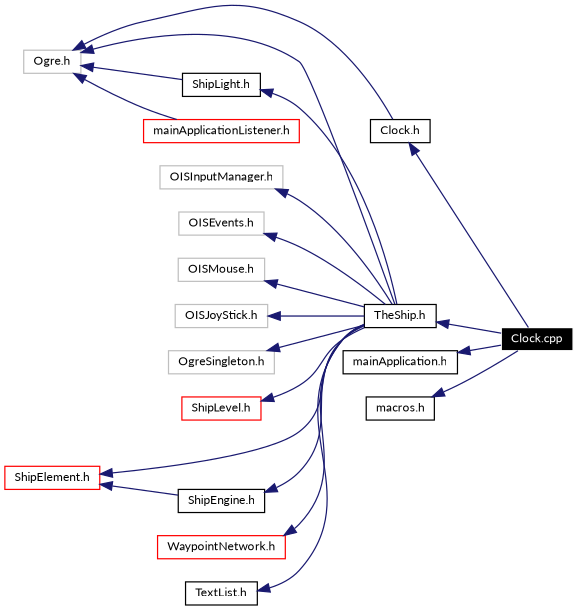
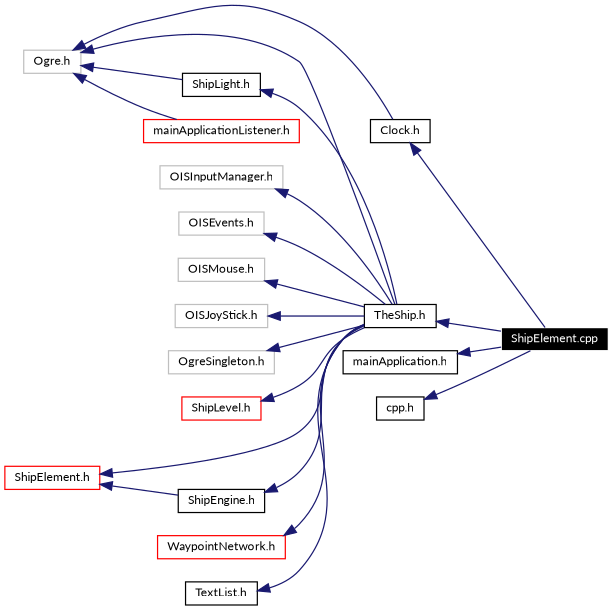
  digraph {
    fontname=Lato
    rankdir=LR
    node [color=black fontname=Lato fontsize=10 shape=record]
    edge [color=midnightblue dir=back fontname=Lato fontsize=10 labelfontname=Helvetica labelfontsize=10 style=solid]
-   n1 [color=white fillcolor=black fontcolor=white height=0.2 label="Clock.cpp" style=filled width=0.4]
+   n1 [color=white fillcolor=black fontcolor=white height=0.2 label="ShipElement.cpp" style=filled width=0.4]
    n2 [height=0.2 label="Clock.h" width=0.4]
    n3 [color=grey75 height=0.2 label="Ogre.h" width=0.4]
    n4 [height=0.2 label="TheShip.h" width=0.4]
    n5 [height=0.2 label="ShipLight.h" width=0.4]
    n6 [color=red height=0.2 label="mainApplicationListener.h" width=0.4]
    n7 [height=0.2 label="mainApplication.h" width=0.4]
-   n8 [height=0.2 label="macros.h" width=0.4]
+   n8 [height=0.2 label="cpp.h" width=0.4]
    n9 [color=grey75 height=0.2 label="OISInputManager.h" width=0.4]
    n10 [color=grey75 height=0.2 label="OISEvents.h" width=0.4]
    n11 [color=grey75 height=0.2 label="OISMouse.h" width=0.4]
    n12 [color=grey75 height=0.2 label="OISJoyStick.h" width=0.4]
    n13 [color=grey75 height=0.2 label="OgreSingleton.h" width=0.4]
    n14 [color=red height=0.2 label="ShipLevel.h" width=0.4]
    n15 [color=red height=0.2 label="ShipElement.h" width=0.4]
    n16 [height=0.2 label="ShipEngine.h" width=0.4]
    n17 [color=red height=0.2 label="WaypointNetwork.h" width=0.4]
    n18 [height=0.2 label="TextList.h" width=0.4]
    n2 -> n1
    n3 -> n2
    n3 -> n4
    n3 -> n5
    n3 -> n6
    n4 -> n1
    n5 -> n4
    n7 -> n1
    n8 -> n1
    n9 -> n4
    n10 -> n4
    n11 -> n4
    n12 -> n4
    n13 -> n4
    n14 -> n4
    n15 -> n4
    n15 -> n16
    n16 -> n4
    n17 -> n4
    n18 -> n4
  }
